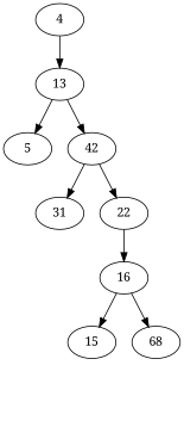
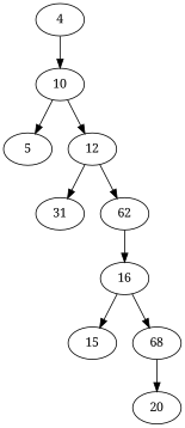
  digraph {
    fontname="Noto Serif"
    node [fontname="Noto Serif"]
    edge [fontname="Noto Serif"]
    n1 [label=4]
-   10 [label=13]
+   10
    5
-   12 [label=42]
+   12
    n5 [label=31]
-   22
+   22 [label=62]
    16
    15
    n9 [label=68]
+   20
    n1 -> 10
    10 -> 5
    10 -> 12
    12 -> n5
    12 -> 22
    22 -> 16
    16 -> 15
    16 -> n9
+   n9 -> 20
  }
